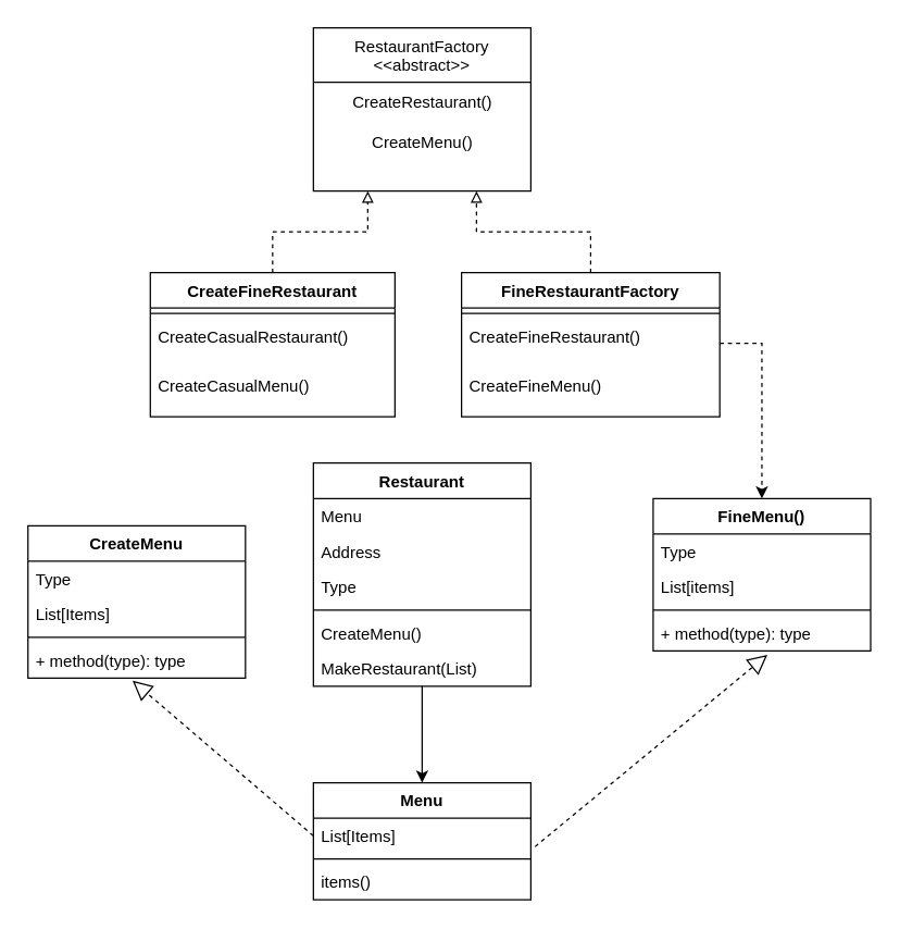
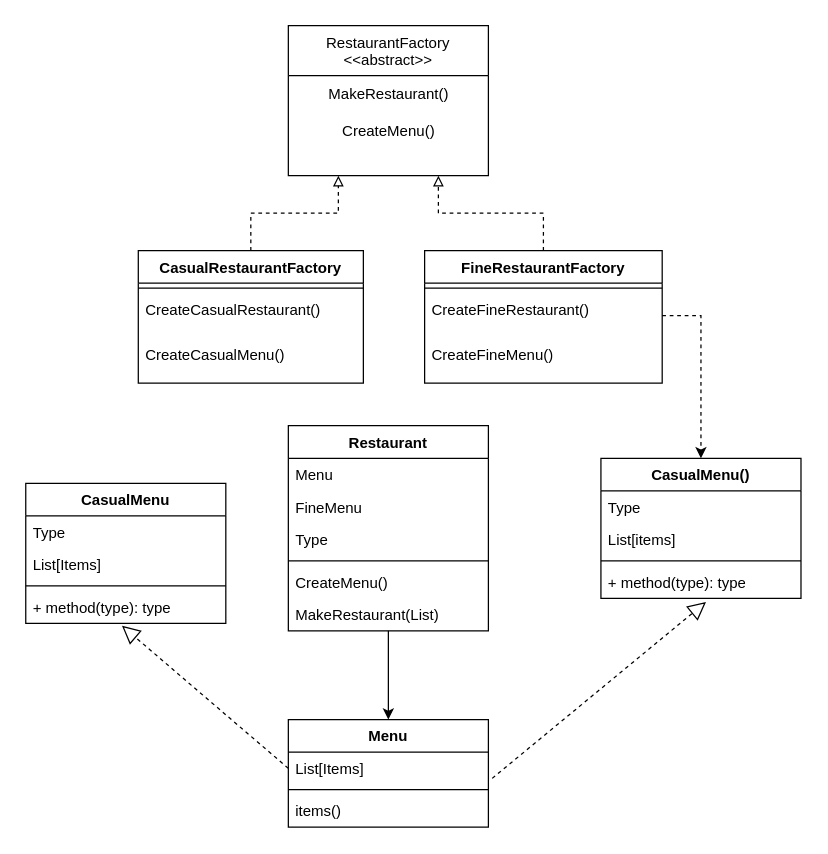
  <mxCell id="0" />
  <mxCell id="1" parent="0" />
  <mxCell id="2" value="RestaurantFactory&#10;&lt;&lt;abstract&gt;&gt;" style="swimlane;fontStyle=0;align=center;verticalAlign=top;childLayout=stackLayout;horizontal=1;startSize=40;horizontalStack=0;resizeParent=1;resizeLast=0;collapsible=1;marginBottom=0;rounded=0;shadow=0;strokeWidth=1;" parent="1" vertex="1"><mxGeometry x="230" y="20" width="160" height="120" as="geometry"><mxRectangle x="340" y="380" width="170" height="26" as="alternateBounds" /></mxGeometry></mxCell>
- <mxCell id="3" value="CreateRestaurant()" style="text;html=1;align=center;verticalAlign=middle;resizable=0;points=[];autosize=1;strokeColor=none;fillColor=none;" vertex="1" parent="2"><mxGeometry y="40" width="160" height="30" as="geometry" /></mxCell>
+ <mxCell id="3" value="MakeRestaurant()" style="text;html=1;align=center;verticalAlign=middle;resizable=0;points=[];autosize=1;strokeColor=none;fillColor=none;" vertex="1" parent="2"><mxGeometry y="40" width="160" height="30" as="geometry" /></mxCell>
  <mxCell id="4" value="CreateMenu()" style="text;html=1;align=center;verticalAlign=middle;resizable=0;points=[];autosize=1;strokeColor=none;fillColor=none;" vertex="1" parent="2"><mxGeometry y="70" width="160" height="30" as="geometry" /></mxCell>
- <mxCell id="5" value="CreateFineRestaurant&lt;div&gt;&lt;br&gt;&lt;/div&gt;" style="swimlane;fontStyle=1;align=center;verticalAlign=top;childLayout=stackLayout;horizontal=1;startSize=26;horizontalStack=0;resizeParent=1;resizeParentMax=0;resizeLast=0;collapsible=1;marginBottom=0;whiteSpace=wrap;html=1;" vertex="1" parent="1"><mxGeometry x="110" y="200" width="180" height="106" as="geometry" /></mxCell>
+ <mxCell id="5" value="CasualRestaurantFactory&lt;div&gt;&lt;br&gt;&lt;/div&gt;" style="swimlane;fontStyle=1;align=center;verticalAlign=top;childLayout=stackLayout;horizontal=1;startSize=26;horizontalStack=0;resizeParent=1;resizeParentMax=0;resizeLast=0;collapsible=1;marginBottom=0;whiteSpace=wrap;html=1;" vertex="1" parent="1"><mxGeometry x="110" y="200" width="180" height="106" as="geometry" /></mxCell>
  <mxCell id="6" value="" style="line;strokeWidth=1;fillColor=none;align=left;verticalAlign=middle;spacingTop=-1;spacingLeft=3;spacingRight=3;rotatable=0;labelPosition=right;points=[];portConstraint=eastwest;strokeColor=inherit;" vertex="1" parent="5"><mxGeometry y="26" width="180" height="8" as="geometry" /></mxCell>
  <mxCell id="7" value="CreateCasualRestaurant()" style="text;strokeColor=none;fillColor=none;align=left;verticalAlign=top;spacingLeft=4;spacingRight=4;overflow=hidden;rotatable=0;points=[[0,0.5],[1,0.5]];portConstraint=eastwest;whiteSpace=wrap;html=1;" vertex="1" parent="5"><mxGeometry y="34" width="180" height="36" as="geometry" /></mxCell>
  <mxCell id="8" value="CreateCasualMenu()" style="text;strokeColor=none;fillColor=none;align=left;verticalAlign=top;spacingLeft=4;spacingRight=4;overflow=hidden;rotatable=0;points=[[0,0.5],[1,0.5]];portConstraint=eastwest;whiteSpace=wrap;html=1;" vertex="1" parent="5"><mxGeometry y="70" width="180" height="36" as="geometry" /></mxCell>
  <mxCell id="9" value="FineRestaurantFactory" style="swimlane;fontStyle=1;align=center;verticalAlign=top;childLayout=stackLayout;horizontal=1;startSize=26;horizontalStack=0;resizeParent=1;resizeParentMax=0;resizeLast=0;collapsible=1;marginBottom=0;whiteSpace=wrap;html=1;" vertex="1" parent="1"><mxGeometry x="339" y="200" width="190" height="106" as="geometry" /></mxCell>
  <mxCell id="10" value="" style="line;strokeWidth=1;fillColor=none;align=left;verticalAlign=middle;spacingTop=-1;spacingLeft=3;spacingRight=3;rotatable=0;labelPosition=right;points=[];portConstraint=eastwest;strokeColor=inherit;" vertex="1" parent="9"><mxGeometry y="26" width="190" height="8" as="geometry" /></mxCell>
  <mxCell id="11" value="CreateFineRestaurant()" style="text;strokeColor=none;fillColor=none;align=left;verticalAlign=top;spacingLeft=4;spacingRight=4;overflow=hidden;rotatable=0;points=[[0,0.5],[1,0.5]];portConstraint=eastwest;whiteSpace=wrap;html=1;" vertex="1" parent="9"><mxGeometry y="34" width="190" height="36" as="geometry" /></mxCell>
  <mxCell id="12" value="CreateFineMenu()" style="text;strokeColor=none;fillColor=none;align=left;verticalAlign=top;spacingLeft=4;spacingRight=4;overflow=hidden;rotatable=0;points=[[0,0.5],[1,0.5]];portConstraint=eastwest;whiteSpace=wrap;html=1;" vertex="1" parent="9"><mxGeometry y="70" width="190" height="36" as="geometry" /></mxCell>
  <mxCell id="13" style="edgeStyle=orthogonalEdgeStyle;rounded=0;orthogonalLoop=1;jettySize=auto;html=1;entryX=0.5;entryY=0;entryDx=0;entryDy=0;" edge="1" parent="1" source="14" target="23"><mxGeometry relative="1" as="geometry" /></mxCell>
  <mxCell id="14" value="Restaurant&lt;div&gt;&lt;br&gt;&lt;/div&gt;" style="swimlane;fontStyle=1;align=center;verticalAlign=top;childLayout=stackLayout;horizontal=1;startSize=26;horizontalStack=0;resizeParent=1;resizeParentMax=0;resizeLast=0;collapsible=1;marginBottom=0;whiteSpace=wrap;html=1;" vertex="1" parent="1"><mxGeometry x="230" y="340" width="160" height="164" as="geometry" /></mxCell>
  <mxCell id="15" value="Menu" style="text;strokeColor=none;fillColor=none;align=left;verticalAlign=top;spacingLeft=4;spacingRight=4;overflow=hidden;rotatable=0;points=[[0,0.5],[1,0.5]];portConstraint=eastwest;whiteSpace=wrap;html=1;" vertex="1" parent="14"><mxGeometry y="26" width="160" height="26" as="geometry" /></mxCell>
- <mxCell id="16" value="Address" style="text;strokeColor=none;fillColor=none;align=left;verticalAlign=top;spacingLeft=4;spacingRight=4;overflow=hidden;rotatable=0;points=[[0,0.5],[1,0.5]];portConstraint=eastwest;whiteSpace=wrap;html=1;" vertex="1" parent="14"><mxGeometry y="52" width="160" height="26" as="geometry" /></mxCell>
+ <mxCell id="16" value="FineMenu" style="text;strokeColor=none;fillColor=none;align=left;verticalAlign=top;spacingLeft=4;spacingRight=4;overflow=hidden;rotatable=0;points=[[0,0.5],[1,0.5]];portConstraint=eastwest;whiteSpace=wrap;html=1;" vertex="1" parent="14"><mxGeometry y="52" width="160" height="26" as="geometry" /></mxCell>
  <mxCell id="17" value="Type" style="text;strokeColor=none;fillColor=none;align=left;verticalAlign=top;spacingLeft=4;spacingRight=4;overflow=hidden;rotatable=0;points=[[0,0.5],[1,0.5]];portConstraint=eastwest;whiteSpace=wrap;html=1;" vertex="1" parent="14"><mxGeometry y="78" width="160" height="26" as="geometry" /></mxCell>
  <mxCell id="18" value="" style="line;strokeWidth=1;fillColor=none;align=left;verticalAlign=middle;spacingTop=-1;spacingLeft=3;spacingRight=3;rotatable=0;labelPosition=right;points=[];portConstraint=eastwest;strokeColor=inherit;" vertex="1" parent="14"><mxGeometry y="104" width="160" height="8" as="geometry" /></mxCell>
  <mxCell id="19" value="CreateMenu()" style="text;strokeColor=none;fillColor=none;align=left;verticalAlign=top;spacingLeft=4;spacingRight=4;overflow=hidden;rotatable=0;points=[[0,0.5],[1,0.5]];portConstraint=eastwest;whiteSpace=wrap;html=1;" vertex="1" parent="14"><mxGeometry y="112" width="160" height="26" as="geometry" /></mxCell>
  <mxCell id="20" value="MakeRestaurant(List)" style="text;strokeColor=none;fillColor=none;align=left;verticalAlign=top;spacingLeft=4;spacingRight=4;overflow=hidden;rotatable=0;points=[[0,0.5],[1,0.5]];portConstraint=eastwest;whiteSpace=wrap;html=1;" vertex="1" parent="14"><mxGeometry y="138" width="160" height="26" as="geometry" /></mxCell>
  <mxCell id="21" value="" style="html=1;labelBackgroundColor=#ffffff;jettySize=auto;orthogonalLoop=1;fontSize=14;rounded=0;jumpStyle=gap;edgeStyle=orthogonalEdgeStyle;startArrow=none;endArrow=block;endFill=0;dashed=1;strokeWidth=1;exitX=0.5;exitY=0;exitDx=0;exitDy=0;entryX=0.25;entryY=1;entryDx=0;entryDy=0;" edge="1" parent="1" source="5" target="2"><mxGeometry width="48" height="48" relative="1" as="geometry"><mxPoint x="200" y="188" as="sourcePoint" /><mxPoint x="248" y="140" as="targetPoint" /></mxGeometry></mxCell>
  <mxCell id="22" value="" style="html=1;labelBackgroundColor=#ffffff;jettySize=auto;orthogonalLoop=1;fontSize=14;rounded=0;jumpStyle=gap;edgeStyle=orthogonalEdgeStyle;startArrow=none;endArrow=block;endFill=0;dashed=1;strokeWidth=1;entryX=0.75;entryY=1;entryDx=0;entryDy=0;exitX=0.5;exitY=0;exitDx=0;exitDy=0;" edge="1" parent="1" source="9" target="2"><mxGeometry width="48" height="48" relative="1" as="geometry"><mxPoint x="451.5" y="158" as="sourcePoint" /><mxPoint x="499.5" y="110" as="targetPoint" /></mxGeometry></mxCell>
  <mxCell id="23" value="Menu&lt;div&gt;&lt;br&gt;&lt;/div&gt;" style="swimlane;fontStyle=1;align=center;verticalAlign=top;childLayout=stackLayout;horizontal=1;startSize=26;horizontalStack=0;resizeParent=1;resizeParentMax=0;resizeLast=0;collapsible=1;marginBottom=0;whiteSpace=wrap;html=1;" vertex="1" parent="1"><mxGeometry x="230" y="575" width="160" height="86" as="geometry" /></mxCell>
  <mxCell id="24" value="List[Items]" style="text;strokeColor=none;fillColor=none;align=left;verticalAlign=top;spacingLeft=4;spacingRight=4;overflow=hidden;rotatable=0;points=[[0,0.5],[1,0.5]];portConstraint=eastwest;whiteSpace=wrap;html=1;" vertex="1" parent="23"><mxGeometry y="26" width="160" height="26" as="geometry" /></mxCell>
  <mxCell id="25" value="" style="line;strokeWidth=1;fillColor=none;align=left;verticalAlign=middle;spacingTop=-1;spacingLeft=3;spacingRight=3;rotatable=0;labelPosition=right;points=[];portConstraint=eastwest;strokeColor=inherit;" vertex="1" parent="23"><mxGeometry y="52" width="160" height="8" as="geometry" /></mxCell>
  <mxCell id="26" value="items()" style="text;strokeColor=none;fillColor=none;align=left;verticalAlign=top;spacingLeft=4;spacingRight=4;overflow=hidden;rotatable=0;points=[[0,0.5],[1,0.5]];portConstraint=eastwest;whiteSpace=wrap;html=1;" vertex="1" parent="23"><mxGeometry y="60" width="160" height="26" as="geometry" /></mxCell>
- <mxCell id="27" value="CreateMenu" style="swimlane;fontStyle=1;align=center;verticalAlign=top;childLayout=stackLayout;horizontal=1;startSize=26;horizontalStack=0;resizeParent=1;resizeParentMax=0;resizeLast=0;collapsible=1;marginBottom=0;whiteSpace=wrap;html=1;" vertex="1" parent="1"><mxGeometry y="386" width="160" height="112" as="geometry" x="20" /></mxCell>
+ <mxCell id="27" value="CasualMenu" style="swimlane;fontStyle=1;align=center;verticalAlign=top;childLayout=stackLayout;horizontal=1;startSize=26;horizontalStack=0;resizeParent=1;resizeParentMax=0;resizeLast=0;collapsible=1;marginBottom=0;whiteSpace=wrap;html=1;" vertex="1" parent="1"><mxGeometry y="386" width="160" height="112" as="geometry" x="20" /></mxCell>
  <mxCell id="28" value="Type" style="text;strokeColor=none;fillColor=none;align=left;verticalAlign=top;spacingLeft=4;spacingRight=4;overflow=hidden;rotatable=0;points=[[0,0.5],[1,0.5]];portConstraint=eastwest;whiteSpace=wrap;html=1;" vertex="1" parent="27"><mxGeometry y="26" width="160" height="26" as="geometry" /></mxCell>
  <mxCell id="29" value="List[Items]" style="text;strokeColor=none;fillColor=none;align=left;verticalAlign=top;spacingLeft=4;spacingRight=4;overflow=hidden;rotatable=0;points=[[0,0.5],[1,0.5]];portConstraint=eastwest;whiteSpace=wrap;html=1;" vertex="1" parent="27"><mxGeometry y="52" width="160" height="26" as="geometry" /></mxCell>
  <mxCell id="30" value="" style="line;strokeWidth=1;fillColor=none;align=left;verticalAlign=middle;spacingTop=-1;spacingLeft=3;spacingRight=3;rotatable=0;labelPosition=right;points=[];portConstraint=eastwest;strokeColor=inherit;" vertex="1" parent="27"><mxGeometry y="78" width="160" height="8" as="geometry" /></mxCell>
  <mxCell id="31" value="+ method(type): type" style="text;strokeColor=none;fillColor=none;align=left;verticalAlign=top;spacingLeft=4;spacingRight=4;overflow=hidden;rotatable=0;points=[[0,0.5],[1,0.5]];portConstraint=eastwest;whiteSpace=wrap;html=1;" vertex="1" parent="27"><mxGeometry y="86" width="160" height="26" as="geometry" /></mxCell>
- <mxCell id="32" value="FineMenu()" style="swimlane;fontStyle=1;align=center;verticalAlign=top;childLayout=stackLayout;horizontal=1;startSize=26;horizontalStack=0;resizeParent=1;resizeParentMax=0;resizeLast=0;collapsible=1;marginBottom=0;whiteSpace=wrap;html=1;" vertex="1" parent="1"><mxGeometry x="480" y="366" width="160" height="112" as="geometry" /></mxCell>
+ <mxCell id="32" value="CasualMenu()" style="swimlane;fontStyle=1;align=center;verticalAlign=top;childLayout=stackLayout;horizontal=1;startSize=26;horizontalStack=0;resizeParent=1;resizeParentMax=0;resizeLast=0;collapsible=1;marginBottom=0;whiteSpace=wrap;html=1;" vertex="1" parent="1"><mxGeometry x="480" y="366" width="160" height="112" as="geometry" /></mxCell>
  <mxCell id="33" value="Type" style="text;strokeColor=none;fillColor=none;align=left;verticalAlign=top;spacingLeft=4;spacingRight=4;overflow=hidden;rotatable=0;points=[[0,0.5],[1,0.5]];portConstraint=eastwest;whiteSpace=wrap;html=1;" vertex="1" parent="32"><mxGeometry y="26" width="160" height="26" as="geometry" /></mxCell>
  <mxCell id="34" value="List[items]" style="text;strokeColor=none;fillColor=none;align=left;verticalAlign=top;spacingLeft=4;spacingRight=4;overflow=hidden;rotatable=0;points=[[0,0.5],[1,0.5]];portConstraint=eastwest;whiteSpace=wrap;html=1;" vertex="1" parent="32"><mxGeometry y="52" width="160" height="26" as="geometry" /></mxCell>
  <mxCell id="35" value="" style="line;strokeWidth=1;fillColor=none;align=left;verticalAlign=middle;spacingTop=-1;spacingLeft=3;spacingRight=3;rotatable=0;labelPosition=right;points=[];portConstraint=eastwest;strokeColor=inherit;" vertex="1" parent="32"><mxGeometry y="78" width="160" height="8" as="geometry" /></mxCell>
  <mxCell id="36" value="+ method(type): type" style="text;strokeColor=none;fillColor=none;align=left;verticalAlign=top;spacingLeft=4;spacingRight=4;overflow=hidden;rotatable=0;points=[[0,0.5],[1,0.5]];portConstraint=eastwest;whiteSpace=wrap;html=1;" vertex="1" parent="32"><mxGeometry y="86" width="160" height="26" as="geometry" /></mxCell>
  <mxCell id="37" style="edgeStyle=orthogonalEdgeStyle;rounded=0;orthogonalLoop=1;jettySize=auto;html=1;entryX=0.5;entryY=0;entryDx=0;entryDy=0;dashed=1;" edge="1" parent="1" source="11" target="32"><mxGeometry relative="1" as="geometry" /></mxCell>
  <mxCell id="38" value="" style="endArrow=block;dashed=1;endFill=0;endSize=12;html=1;rounded=0;entryX=0.481;entryY=1.077;entryDx=0;entryDy=0;entryPerimeter=0;exitX=0;exitY=0.5;exitDx=0;exitDy=0;" edge="1" parent="1" source="24" target="31"><mxGeometry width="160" relative="1" as="geometry"><mxPoint x="130" y="610" as="sourcePoint" /><mxPoint x="290" y="610" as="targetPoint" /></mxGeometry></mxCell>
  <mxCell id="39" value="" style="endArrow=block;dashed=1;endFill=0;endSize=12;html=1;rounded=0;entryX=0.525;entryY=1.115;entryDx=0;entryDy=0;entryPerimeter=0;exitX=1.019;exitY=0.808;exitDx=0;exitDy=0;exitPerimeter=0;" edge="1" parent="1" source="24" target="36"><mxGeometry width="160" relative="1" as="geometry"><mxPoint x="480" y="610" as="sourcePoint" /><mxPoint x="640" y="610" as="targetPoint" /></mxGeometry></mxCell>
